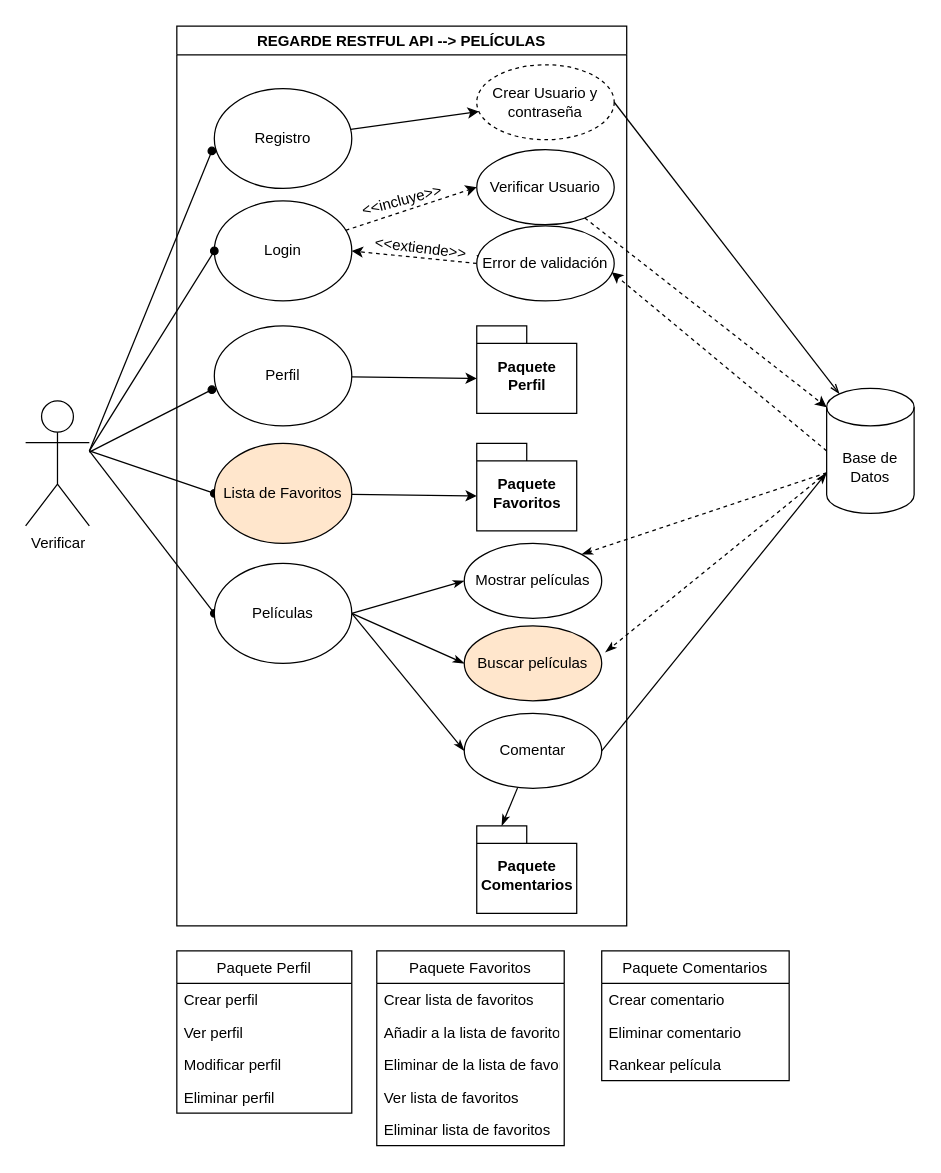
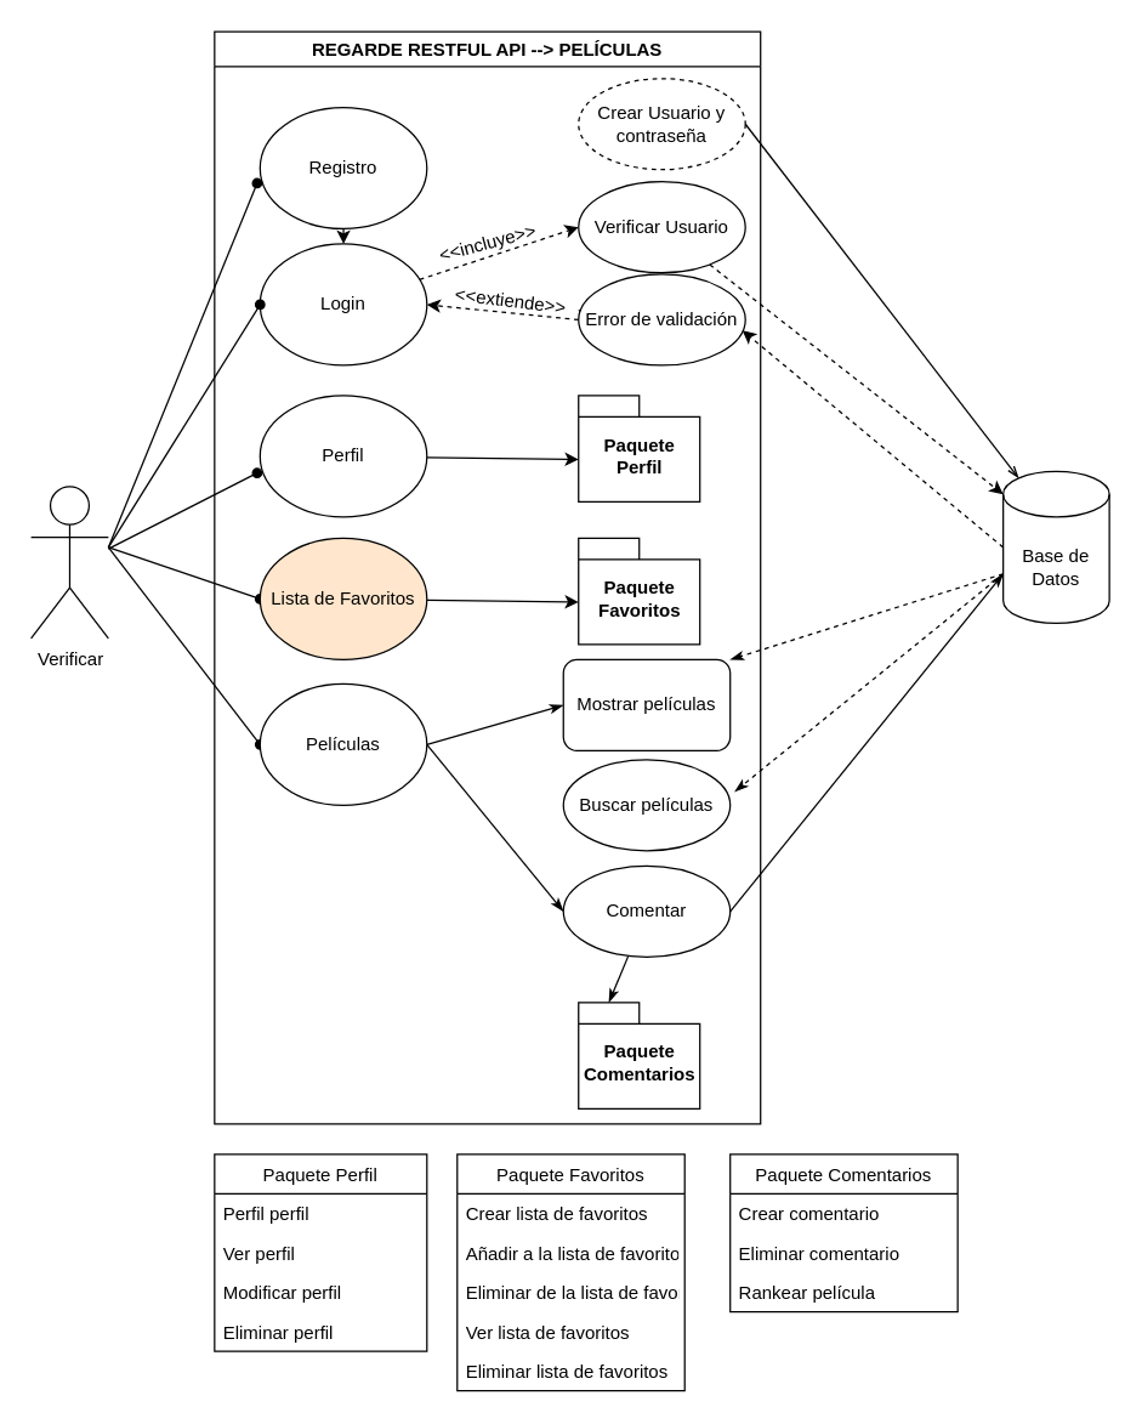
  <mxCell id="0" />
  <mxCell id="1" parent="0" />
  <mxCell id="2" style="edgeStyle=none;rounded=0;orthogonalLoop=1;jettySize=auto;html=1;entryX=-0.018;entryY=0.625;entryDx=0;entryDy=0;entryPerimeter=0;endArrow=oval;endFill=1;" edge="1" parent="1" target="8"><mxGeometry relative="1" as="geometry"><mxPoint x="71" y="360" as="sourcePoint" /></mxGeometry></mxCell>
  <mxCell id="3" style="edgeStyle=none;rounded=0;orthogonalLoop=1;jettySize=auto;html=1;entryX=-0.018;entryY=0.638;entryDx=0;entryDy=0;entryPerimeter=0;endArrow=oval;endFill=1;" edge="1" parent="1" target="20"><mxGeometry relative="1" as="geometry"><mxPoint x="71" y="361" as="sourcePoint" /></mxGeometry></mxCell>
  <mxCell id="4" style="edgeStyle=none;rounded=0;orthogonalLoop=1;jettySize=auto;html=1;entryX=0;entryY=0.5;entryDx=0;entryDy=0;endArrow=oval;endFill=1;" edge="1" parent="1" target="23"><mxGeometry relative="1" as="geometry"><mxPoint x="71" y="360" as="sourcePoint" /></mxGeometry></mxCell>
  <mxCell id="5" style="edgeStyle=none;rounded=0;orthogonalLoop=1;jettySize=auto;html=1;entryX=0;entryY=0.5;entryDx=0;entryDy=0;endArrow=oval;endFill=1;" edge="1" parent="1" target="29"><mxGeometry relative="1" as="geometry"><mxPoint x="71" y="360" as="sourcePoint" /></mxGeometry></mxCell>
  <mxCell id="6" value="Verificar" style="shape=umlActor;verticalLabelPosition=bottom;verticalAlign=top;html=1;outlineConnect=0;" vertex="1" parent="1"><mxGeometry x="20" y="320" width="51" height="100" as="geometry" /></mxCell>
  <mxCell id="7" value="REGARDE RESTFUL API --&gt; PELÍCULAS" style="swimlane;" vertex="1" parent="1"><mxGeometry x="141" y="20" width="360" height="720" as="geometry"><mxRectangle x="310" y="110" width="130" height="23" as="alternateBounds" /></mxGeometry></mxCell>
  <mxCell id="8" value="Registro" style="ellipse;whiteSpace=wrap;html=1;" vertex="1" parent="7"><mxGeometry x="30" y="50" width="110" height="80" as="geometry" /></mxCell>
  <mxCell id="9" value="Crear Usuario y contraseña" style="ellipse;whiteSpace=wrap;html=1;dashed=1;" vertex="1" parent="7"><mxGeometry x="240" y="31" width="110" height="60" as="geometry" /></mxCell>
- <mxCell id="10" value="" style="rounded=0;orthogonalLoop=1;jettySize=auto;html=1;endArrow=classic;endFill=1;" edge="1" parent="7" source="8" target="9"><mxGeometry relative="1" as="geometry" /></mxCell>
+ <mxCell id="10" value="" style="rounded=0;orthogonalLoop=1;jettySize=auto;html=1;endArrow=classic;endFill=1;" edge="1" parent="7" source="8" target="12"><mxGeometry relative="1" as="geometry" /></mxCell>
  <mxCell id="11" style="edgeStyle=none;rounded=0;orthogonalLoop=1;jettySize=auto;html=1;entryX=0;entryY=0.5;entryDx=0;entryDy=0;dashed=1;endArrow=classic;endFill=1;" edge="1" parent="7" source="12" target="13"><mxGeometry relative="1" as="geometry" /></mxCell>
  <mxCell id="12" value="Login" style="ellipse;whiteSpace=wrap;html=1;" vertex="1" parent="7"><mxGeometry x="30" y="140" width="110" height="80" as="geometry" /></mxCell>
  <mxCell id="13" value="Verificar Usuario" style="ellipse;whiteSpace=wrap;html=1;" vertex="1" parent="7"><mxGeometry x="240" y="99" width="110" height="60" as="geometry" /></mxCell>
  <mxCell id="14" style="edgeStyle=none;rounded=0;orthogonalLoop=1;jettySize=auto;html=1;exitX=0;exitY=0.5;exitDx=0;exitDy=0;entryX=1;entryY=0.5;entryDx=0;entryDy=0;dashed=1;endArrow=classic;endFill=1;" edge="1" parent="7" source="16" target="12"><mxGeometry relative="1" as="geometry" /></mxCell>
  <mxCell id="15" value="" style="edgeStyle=none;rounded=0;orthogonalLoop=1;jettySize=auto;html=1;endArrow=classic;endFill=1;" edge="1" parent="7" source="16" target="18"><mxGeometry relative="1" as="geometry" /></mxCell>
  <mxCell id="16" value="Error de validación" style="ellipse;whiteSpace=wrap;html=1;" vertex="1" parent="7"><mxGeometry x="240" y="160" width="110" height="60" as="geometry" /></mxCell>
  <mxCell id="17" value="&amp;lt;&amp;lt;incluye&amp;gt;&amp;gt;" style="text;html=1;resizable=0;autosize=1;align=center;verticalAlign=middle;points=[];fillColor=none;strokeColor=none;rounded=0;rotation=-15;" vertex="1" parent="7"><mxGeometry x="140" y="130" width="80" height="20" as="geometry" /></mxCell>
  <mxCell id="18" value="&amp;lt;&amp;lt;extiende&amp;gt;&amp;gt;" style="text;html=1;resizable=0;autosize=1;align=center;verticalAlign=middle;points=[];fillColor=none;strokeColor=none;rounded=0;rotation=7;" vertex="1" parent="7"><mxGeometry x="150" y="168" width="90" height="20" as="geometry" /></mxCell>
  <mxCell id="19" style="edgeStyle=none;rounded=0;orthogonalLoop=1;jettySize=auto;html=1;entryX=0;entryY=0;entryDx=0;entryDy=42;entryPerimeter=0;endArrow=classic;endFill=1;" edge="1" parent="7" source="20" target="21"><mxGeometry relative="1" as="geometry" /></mxCell>
  <mxCell id="20" value="Perfil" style="ellipse;whiteSpace=wrap;html=1;" vertex="1" parent="7"><mxGeometry x="30" y="240" width="110" height="80" as="geometry" /></mxCell>
  <mxCell id="21" value="Paquete &lt;br&gt;Perfil" style="shape=folder;fontStyle=1;spacingTop=10;tabWidth=40;tabHeight=14;tabPosition=left;html=1;" vertex="1" parent="7"><mxGeometry x="240" y="240" width="80" height="70" as="geometry" /></mxCell>
  <mxCell id="22" style="edgeStyle=none;rounded=0;orthogonalLoop=1;jettySize=auto;html=1;entryX=0;entryY=0;entryDx=0;entryDy=42;entryPerimeter=0;endArrow=classic;endFill=1;" edge="1" parent="7" source="23" target="24"><mxGeometry relative="1" as="geometry" /></mxCell>
  <mxCell id="23" value="Lista de Favoritos" style="ellipse;whiteSpace=wrap;html=1;fillColor=#ffe6cc;" vertex="1" parent="7"><mxGeometry x="30" y="334" width="110" height="80" as="geometry" /></mxCell>
  <mxCell id="24" value="Paquete &lt;br&gt;Favoritos" style="shape=folder;fontStyle=1;spacingTop=10;tabWidth=40;tabHeight=14;tabPosition=left;html=1;" vertex="1" parent="7"><mxGeometry x="240" y="334" width="80" height="70" as="geometry" /></mxCell>
  <mxCell id="25" value="Paquete &lt;br&gt;Comentarios" style="shape=folder;fontStyle=1;spacingTop=10;tabWidth=40;tabHeight=14;tabPosition=left;html=1;" vertex="1" parent="7"><mxGeometry x="240" y="640" width="80" height="70" as="geometry" /></mxCell>
  <mxCell id="26" style="edgeStyle=none;rounded=0;orthogonalLoop=1;jettySize=auto;html=1;exitX=1;exitY=0.5;exitDx=0;exitDy=0;entryX=0;entryY=0.5;entryDx=0;entryDy=0;endArrow=classicThin;endFill=1;" edge="1" parent="7" source="29" target="30"><mxGeometry relative="1" as="geometry" /></mxCell>
- <mxCell id="27" style="edgeStyle=none;rounded=0;orthogonalLoop=1;jettySize=auto;html=1;exitX=1;exitY=0.5;exitDx=0;exitDy=0;entryX=0;entryY=0.5;entryDx=0;entryDy=0;endArrow=classicThin;endFill=1;" edge="1" parent="7" source="29" target="31"><mxGeometry relative="1" as="geometry" /></mxCell>
  <mxCell id="28" style="edgeStyle=none;rounded=0;orthogonalLoop=1;jettySize=auto;html=1;exitX=1;exitY=0.5;exitDx=0;exitDy=0;entryX=0;entryY=0.5;entryDx=0;entryDy=0;endArrow=classicThin;endFill=1;" edge="1" parent="7" source="29" target="33"><mxGeometry relative="1" as="geometry" /></mxCell>
  <mxCell id="29" value="Películas" style="ellipse;whiteSpace=wrap;html=1;" vertex="1" parent="7"><mxGeometry x="30" y="430" width="110" height="80" as="geometry" /></mxCell>
- <mxCell id="30" value="Mostrar películas" style="ellipse;whiteSpace=wrap;html=1;" vertex="1" parent="7"><mxGeometry x="230" y="414" width="110" height="60" as="geometry" /></mxCell>
- <mxCell id="31" value="Buscar películas" style="ellipse;whiteSpace=wrap;html=1;fillColor=#ffe6cc;" vertex="1" parent="7"><mxGeometry x="230" y="480" width="110" height="60" as="geometry" /></mxCell>
+ <mxCell id="30" value="Mostrar películas" style="whiteSpace=wrap;html=1;rounded=1;" vertex="1" parent="7"><mxGeometry x="230" y="414" width="110" height="60" as="geometry" /></mxCell>
+ <mxCell id="31" value="Buscar películas" style="ellipse;whiteSpace=wrap;html=1;" vertex="1" parent="7"><mxGeometry x="230" y="480" width="110" height="60" as="geometry" /></mxCell>
  <mxCell id="32" style="edgeStyle=none;rounded=0;orthogonalLoop=1;jettySize=auto;html=1;entryX=0;entryY=0;entryDx=20;entryDy=0;entryPerimeter=0;endArrow=classicThin;endFill=1;" edge="1" parent="7" source="33" target="25"><mxGeometry relative="1" as="geometry" /></mxCell>
  <mxCell id="33" value="Comentar" style="ellipse;whiteSpace=wrap;html=1;" vertex="1" parent="7"><mxGeometry x="230" y="550" width="110" height="60" as="geometry" /></mxCell>
  <mxCell id="34" style="edgeStyle=none;rounded=0;orthogonalLoop=1;jettySize=auto;html=1;exitX=0;exitY=0.5;exitDx=0;exitDy=0;exitPerimeter=0;entryX=0.982;entryY=0.617;entryDx=0;entryDy=0;entryPerimeter=0;dashed=1;endArrow=classic;endFill=1;" edge="1" parent="1" source="37" target="16"><mxGeometry relative="1" as="geometry" /></mxCell>
  <mxCell id="35" style="edgeStyle=none;rounded=0;orthogonalLoop=1;jettySize=auto;html=1;exitX=0;exitY=0;exitDx=0;exitDy=67.5;exitPerimeter=0;entryX=1;entryY=0;entryDx=0;entryDy=0;endArrow=classicThin;endFill=1;dashed=1;" edge="1" parent="1" source="37" target="30"><mxGeometry relative="1" as="geometry" /></mxCell>
  <mxCell id="36" style="edgeStyle=none;rounded=0;orthogonalLoop=1;jettySize=auto;html=1;exitX=0;exitY=0;exitDx=0;exitDy=67.5;exitPerimeter=0;entryX=1.027;entryY=0.35;entryDx=0;entryDy=0;entryPerimeter=0;dashed=1;endArrow=classicThin;endFill=1;" edge="1" parent="1" source="37" target="31"><mxGeometry relative="1" as="geometry" /></mxCell>
  <mxCell id="37" value="Base de Datos" style="shape=cylinder3;whiteSpace=wrap;html=1;boundedLbl=1;backgroundOutline=1;size=15;" vertex="1" parent="1"><mxGeometry x="661" y="310" width="70" height="100" as="geometry" /></mxCell>
  <mxCell id="38" style="edgeStyle=none;rounded=0;orthogonalLoop=1;jettySize=auto;html=1;exitX=1;exitY=0.5;exitDx=0;exitDy=0;entryX=0.145;entryY=0;entryDx=0;entryDy=4.35;entryPerimeter=0;endArrow=openThin;endFill=0;" edge="1" parent="1" source="9" target="37"><mxGeometry relative="1" as="geometry" /></mxCell>
  <mxCell id="39" style="edgeStyle=none;rounded=0;orthogonalLoop=1;jettySize=auto;html=1;entryX=0;entryY=0.5;entryDx=0;entryDy=0;endArrow=oval;endFill=1;" edge="1" parent="1" target="12"><mxGeometry relative="1" as="geometry"><mxPoint x="71" y="360" as="sourcePoint" /><mxPoint x="169.02" y="200" as="targetPoint" /></mxGeometry></mxCell>
  <mxCell id="40" style="edgeStyle=none;rounded=0;orthogonalLoop=1;jettySize=auto;html=1;entryX=0;entryY=0;entryDx=0;entryDy=15;entryPerimeter=0;endArrow=classic;endFill=1;dashed=1;" edge="1" parent="1" source="13" target="37"><mxGeometry relative="1" as="geometry" /></mxCell>
  <mxCell id="41" value="Paquete Perfil" style="swimlane;fontStyle=0;childLayout=stackLayout;horizontal=1;startSize=26;horizontalStack=0;resizeParent=1;resizeParentMax=0;resizeLast=0;collapsible=1;marginBottom=0;" vertex="1" parent="1"><mxGeometry x="141" y="760" width="140" height="130" as="geometry" /></mxCell>
- <mxCell id="42" value="Crear perfil" style="text;strokeColor=none;fillColor=none;align=left;verticalAlign=top;spacingLeft=4;spacingRight=4;overflow=hidden;rotatable=0;points=[[0,0.5],[1,0.5]];portConstraint=eastwest;" vertex="1" parent="41"><mxGeometry y="26" width="140" height="26" as="geometry" /></mxCell>
+ <mxCell id="42" value="Perfil perfil" style="text;strokeColor=none;fillColor=none;align=left;verticalAlign=top;spacingLeft=4;spacingRight=4;overflow=hidden;rotatable=0;points=[[0,0.5],[1,0.5]];portConstraint=eastwest;" vertex="1" parent="41"><mxGeometry y="26" width="140" height="26" as="geometry" /></mxCell>
  <mxCell id="43" value="Ver perfil" style="text;strokeColor=none;fillColor=none;align=left;verticalAlign=top;spacingLeft=4;spacingRight=4;overflow=hidden;rotatable=0;points=[[0,0.5],[1,0.5]];portConstraint=eastwest;" vertex="1" parent="41"><mxGeometry y="52" width="140" height="26" as="geometry" /></mxCell>
  <mxCell id="44" value="Modificar perfil" style="text;strokeColor=none;fillColor=none;align=left;verticalAlign=top;spacingLeft=4;spacingRight=4;overflow=hidden;rotatable=0;points=[[0,0.5],[1,0.5]];portConstraint=eastwest;" vertex="1" parent="41"><mxGeometry y="78" width="140" height="26" as="geometry" /></mxCell>
  <mxCell id="45" value="Eliminar perfil" style="text;strokeColor=none;fillColor=none;align=left;verticalAlign=top;spacingLeft=4;spacingRight=4;overflow=hidden;rotatable=0;points=[[0,0.5],[1,0.5]];portConstraint=eastwest;" vertex="1" parent="41"><mxGeometry y="104" width="140" height="26" as="geometry" /></mxCell>
  <mxCell id="46" value="Paquete Favoritos" style="swimlane;fontStyle=0;childLayout=stackLayout;horizontal=1;startSize=26;fillColor=none;horizontalStack=0;resizeParent=1;resizeParentMax=0;resizeLast=0;collapsible=1;marginBottom=0;" vertex="1" parent="1"><mxGeometry x="301" y="760" width="150" height="156" as="geometry" /></mxCell>
  <mxCell id="47" value="Crear lista de favoritos" style="text;strokeColor=none;fillColor=none;align=left;verticalAlign=top;spacingLeft=4;spacingRight=4;overflow=hidden;rotatable=0;points=[[0,0.5],[1,0.5]];portConstraint=eastwest;" vertex="1" parent="46"><mxGeometry y="26" width="150" height="26" as="geometry" /></mxCell>
  <mxCell id="48" value="Añadir a la lista de favoritos" style="text;strokeColor=none;fillColor=none;align=left;verticalAlign=top;spacingLeft=4;spacingRight=4;overflow=hidden;rotatable=0;points=[[0,0.5],[1,0.5]];portConstraint=eastwest;" vertex="1" parent="46"><mxGeometry y="52" width="150" height="26" as="geometry" /></mxCell>
  <mxCell id="49" value="Eliminar de la lista de favoritos" style="text;strokeColor=none;fillColor=none;align=left;verticalAlign=top;spacingLeft=4;spacingRight=4;overflow=hidden;rotatable=0;points=[[0,0.5],[1,0.5]];portConstraint=eastwest;" vertex="1" parent="46"><mxGeometry y="78" width="150" height="26" as="geometry" /></mxCell>
  <mxCell id="50" value="Ver lista de favoritos" style="text;strokeColor=none;fillColor=none;align=left;verticalAlign=top;spacingLeft=4;spacingRight=4;overflow=hidden;rotatable=0;points=[[0,0.5],[1,0.5]];portConstraint=eastwest;" vertex="1" parent="46"><mxGeometry y="104" width="150" height="26" as="geometry" /></mxCell>
  <mxCell id="51" value="Eliminar lista de favoritos" style="text;strokeColor=none;fillColor=none;align=left;verticalAlign=top;spacingLeft=4;spacingRight=4;overflow=hidden;rotatable=0;points=[[0,0.5],[1,0.5]];portConstraint=eastwest;" vertex="1" parent="46"><mxGeometry y="130" width="150" height="26" as="geometry" /></mxCell>
  <mxCell id="52" value="Paquete Comentarios" style="swimlane;fontStyle=0;childLayout=stackLayout;horizontal=1;startSize=26;fillColor=none;horizontalStack=0;resizeParent=1;resizeParentMax=0;resizeLast=0;collapsible=1;marginBottom=0;" vertex="1" parent="1"><mxGeometry x="481" y="760" width="150" height="104" as="geometry" /></mxCell>
  <mxCell id="53" value="Crear comentario" style="text;strokeColor=none;fillColor=none;align=left;verticalAlign=top;spacingLeft=4;spacingRight=4;overflow=hidden;rotatable=0;points=[[0,0.5],[1,0.5]];portConstraint=eastwest;" vertex="1" parent="52"><mxGeometry y="26" width="150" height="26" as="geometry" /></mxCell>
  <mxCell id="54" value="Eliminar comentario" style="text;strokeColor=none;fillColor=none;align=left;verticalAlign=top;spacingLeft=4;spacingRight=4;overflow=hidden;rotatable=0;points=[[0,0.5],[1,0.5]];portConstraint=eastwest;" vertex="1" parent="52"><mxGeometry y="52" width="150" height="26" as="geometry" /></mxCell>
  <mxCell id="55" value="Rankear película" style="text;strokeColor=none;fillColor=none;align=left;verticalAlign=top;spacingLeft=4;spacingRight=4;overflow=hidden;rotatable=0;points=[[0,0.5],[1,0.5]];portConstraint=eastwest;" vertex="1" parent="52"><mxGeometry y="78" width="150" height="26" as="geometry" /></mxCell>
  <mxCell id="56" style="edgeStyle=none;rounded=0;orthogonalLoop=1;jettySize=auto;html=1;exitX=1;exitY=0.5;exitDx=0;exitDy=0;entryX=0;entryY=0;entryDx=0;entryDy=67.5;entryPerimeter=0;endArrow=classicThin;endFill=1;" edge="1" parent="1" source="33" target="37"><mxGeometry relative="1" as="geometry" /></mxCell>
